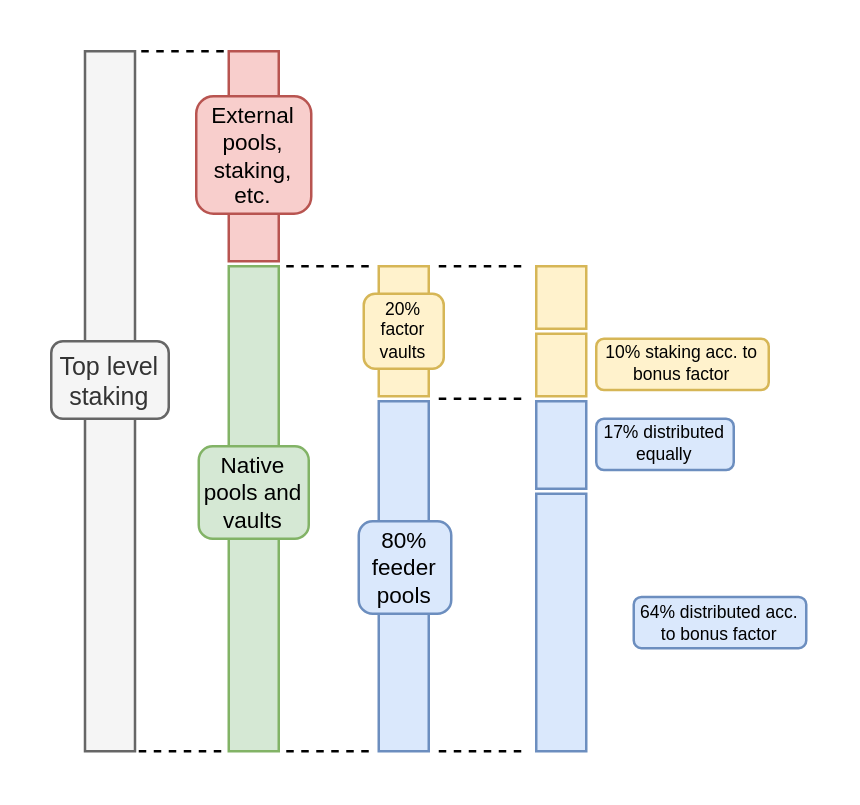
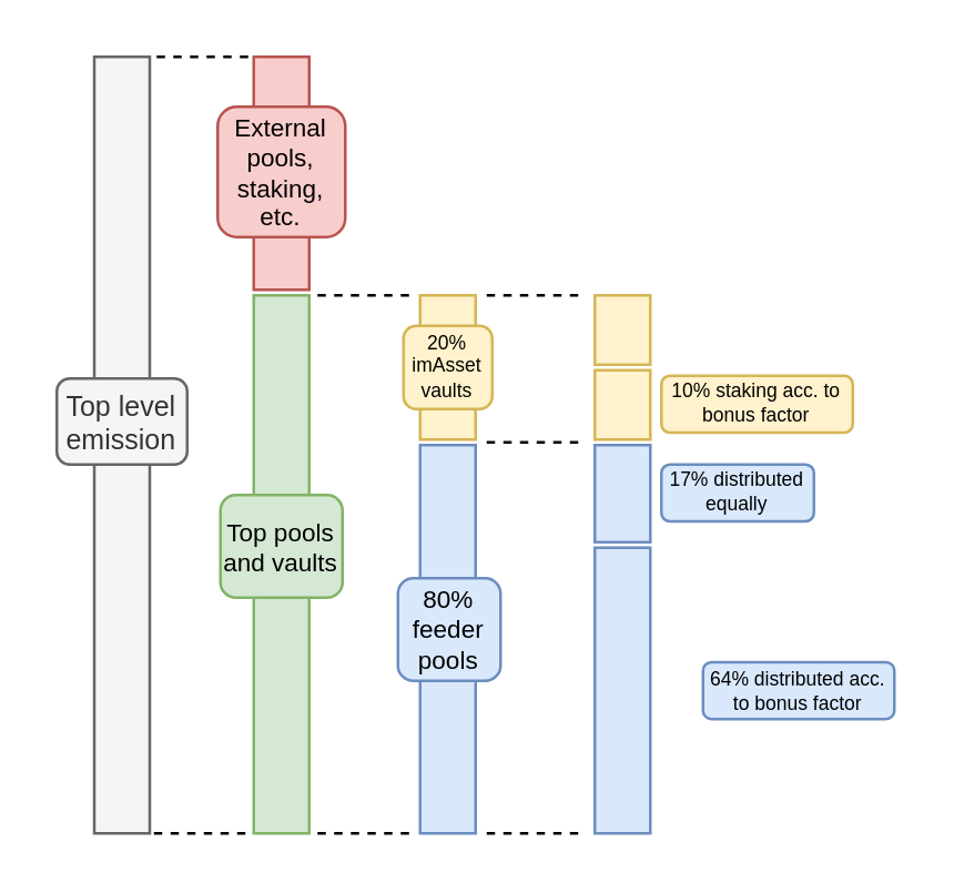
  <mxCell id="0" />
  <mxCell id="1" parent="0" />
  <mxCell id="2" value="" style="rounded=0;whiteSpace=wrap;html=1;fillColor=#d5e8d4;strokeColor=#82b366;" vertex="1" parent="1"><mxGeometry x="91" y="106" width="20" height="194" as="geometry" /></mxCell>
  <mxCell id="3" value="" style="rounded=0;whiteSpace=wrap;html=1;fillColor=#f8cecc;strokeColor=#b85450;" vertex="1" parent="1"><mxGeometry x="91" y="20" width="20" height="84" as="geometry" /></mxCell>
  <mxCell id="4" value="External&lt;br style=&quot;font-size: 9px;&quot;&gt;pools,&lt;br style=&quot;font-size: 9px;&quot;&gt;staking,&lt;br style=&quot;font-size: 9px;&quot;&gt;etc." style="text;html=1;align=center;verticalAlign=middle;whiteSpace=wrap;rounded=1;fillColor=#f8cecc;strokeColor=#b85450;fontSize=9;" vertex="1" parent="1"><mxGeometry x="78" y="38" width="46" height="47" as="geometry" /></mxCell>
  <mxCell id="5" value="" style="rounded=0;whiteSpace=wrap;html=1;fillColor=#f5f5f5;strokeColor=#666666;fontColor=#333333;" vertex="1" parent="1"><mxGeometry x="33.5" y="20" width="20" height="280" as="geometry" /></mxCell>
- <mxCell id="6" value="Top level&lt;br style=&quot;font-size: 10px;&quot;&gt;staking" style="text;html=1;align=center;verticalAlign=middle;whiteSpace=wrap;rounded=1;fillColor=#f5f5f5;strokeColor=#666666;fontColor=#333333;fontSize=10;" vertex="1" parent="1"><mxGeometry x="20" y="136" width="47" height="31" as="geometry" /></mxCell>
- <mxCell id="7" value="Native pools and vaults" style="text;html=1;align=center;verticalAlign=middle;whiteSpace=wrap;rounded=1;fillColor=#d5e8d4;strokeColor=#82b366;fontSize=9;" vertex="1" parent="1"><mxGeometry x="79" y="178" width="44" height="37" as="geometry" /></mxCell>
+ <mxCell id="6" value="Top level&lt;br style=&quot;font-size: 10px;&quot;&gt;emission" style="text;html=1;align=center;verticalAlign=middle;whiteSpace=wrap;rounded=1;fillColor=#f5f5f5;strokeColor=#666666;fontColor=#333333;fontSize=10;" vertex="1" parent="1"><mxGeometry x="20" y="136" width="47" height="31" as="geometry" /></mxCell>
+ <mxCell id="7" value="Top pools and vaults" style="text;html=1;align=center;verticalAlign=middle;whiteSpace=wrap;rounded=1;fillColor=#d5e8d4;strokeColor=#82b366;fontSize=9;" vertex="1" parent="1"><mxGeometry x="79" y="178" width="44" height="37" as="geometry" /></mxCell>
  <mxCell id="8" value="" style="rounded=0;whiteSpace=wrap;html=1;fillColor=#dae8fc;strokeColor=#6c8ebf;" vertex="1" parent="1"><mxGeometry x="151" y="160" width="20" height="140" as="geometry" /></mxCell>
  <mxCell id="9" value="80% feeder pools" style="text;html=1;align=center;verticalAlign=middle;whiteSpace=wrap;rounded=1;fillColor=#dae8fc;strokeColor=#6c8ebf;fontSize=9;" vertex="1" parent="1"><mxGeometry x="143" y="208" width="37" height="37" as="geometry" /></mxCell>
  <mxCell id="10" value="" style="rounded=0;whiteSpace=wrap;html=1;fillColor=#fff2cc;strokeColor=#d6b656;" vertex="1" parent="1"><mxGeometry x="151" y="106" width="20" height="52" as="geometry" /></mxCell>
- <mxCell id="11" value="20%&lt;br&gt;factor vaults" style="text;html=1;align=center;verticalAlign=middle;whiteSpace=wrap;rounded=1;fillColor=#fff2cc;strokeColor=#d6b656;fontSize=7;" vertex="1" parent="1"><mxGeometry x="145" y="117" width="32" height="30" as="geometry" /></mxCell>
+ <mxCell id="11" value="20%&lt;br&gt;imAsset vaults" style="text;html=1;align=center;verticalAlign=middle;whiteSpace=wrap;rounded=1;fillColor=#fff2cc;strokeColor=#d6b656;fontSize=7;" vertex="1" parent="1"><mxGeometry x="145" y="117" width="32" height="30" as="geometry" /></mxCell>
  <mxCell id="12" value="" style="endArrow=none;dashed=1;html=1;fontSize=7;" edge="1" parent="1"><mxGeometry width="50" height="50" relative="1" as="geometry"><mxPoint x="114" y="106" as="sourcePoint" /><mxPoint x="149" y="106" as="targetPoint" /></mxGeometry></mxCell>
  <mxCell id="13" value="" style="endArrow=none;dashed=1;html=1;fontSize=7;" edge="1" parent="1"><mxGeometry width="50" height="50" relative="1" as="geometry"><mxPoint x="56" y="20" as="sourcePoint" /><mxPoint x="91" y="20" as="targetPoint" /></mxGeometry></mxCell>
  <mxCell id="14" value="" style="rounded=0;whiteSpace=wrap;html=1;fillColor=#fff2cc;strokeColor=#d6b656;" vertex="1" parent="1"><mxGeometry x="214" y="106" width="20" height="25" as="geometry" /></mxCell>
  <mxCell id="15" value="" style="endArrow=none;dashed=1;html=1;fontSize=7;" edge="1" parent="1"><mxGeometry width="50" height="50" relative="1" as="geometry"><mxPoint x="175" y="106" as="sourcePoint" /><mxPoint x="210" y="106" as="targetPoint" /></mxGeometry></mxCell>
  <mxCell id="16" value="" style="rounded=0;whiteSpace=wrap;html=1;fillColor=#fff2cc;strokeColor=#d6b656;" vertex="1" parent="1"><mxGeometry x="214" y="133" width="20" height="25" as="geometry" /></mxCell>
  <mxCell id="17" value="" style="rounded=0;whiteSpace=wrap;html=1;fillColor=#dae8fc;strokeColor=#6c8ebf;" vertex="1" parent="1"><mxGeometry x="214" y="160" width="20" height="35" as="geometry" /></mxCell>
  <mxCell id="18" value="" style="rounded=0;whiteSpace=wrap;html=1;fillColor=#dae8fc;strokeColor=#6c8ebf;" vertex="1" parent="1"><mxGeometry x="214" y="197" width="20" height="103" as="geometry" /></mxCell>
  <mxCell id="19" value="10% staking acc. to bonus factor" style="text;html=1;align=center;verticalAlign=middle;whiteSpace=wrap;rounded=1;fillColor=#fff2cc;strokeColor=#d6b656;fontSize=7;" vertex="1" parent="1"><mxGeometry x="238" y="135" width="69" height="20.5" as="geometry" /></mxCell>
  <mxCell id="20" value="" style="endArrow=none;dashed=1;html=1;fontSize=7;" edge="1" parent="1"><mxGeometry width="50" height="50" relative="1" as="geometry"><mxPoint x="175" y="159" as="sourcePoint" /><mxPoint x="210" y="159" as="targetPoint" /></mxGeometry></mxCell>
  <mxCell id="21" value="17% distributed equally" style="text;html=1;align=center;verticalAlign=middle;whiteSpace=wrap;rounded=1;fillColor=#dae8fc;strokeColor=#6c8ebf;fontSize=7;" vertex="1" parent="1"><mxGeometry x="238" y="167" width="55" height="20.5" as="geometry" /></mxCell>
  <mxCell id="22" value="64% distributed acc. to bonus factor" style="text;html=1;align=center;verticalAlign=middle;whiteSpace=wrap;rounded=1;fillColor=#dae8fc;strokeColor=#6c8ebf;fontSize=7;" vertex="1" parent="1"><mxGeometry x="253" y="238.25" width="69" height="20.5" as="geometry" /></mxCell>
  <mxCell id="23" value="" style="endArrow=none;dashed=1;html=1;fontSize=7;" edge="1" parent="1"><mxGeometry width="50" height="50" relative="1" as="geometry"><mxPoint x="55" y="300" as="sourcePoint" /><mxPoint x="90" y="300" as="targetPoint" /></mxGeometry></mxCell>
  <mxCell id="24" value="" style="endArrow=none;dashed=1;html=1;fontSize=7;" edge="1" parent="1"><mxGeometry width="50" height="50" relative="1" as="geometry"><mxPoint x="114" y="300" as="sourcePoint" /><mxPoint x="149" y="300" as="targetPoint" /></mxGeometry></mxCell>
  <mxCell id="25" value="" style="endArrow=none;dashed=1;html=1;fontSize=7;" edge="1" parent="1"><mxGeometry width="50" height="50" relative="1" as="geometry"><mxPoint x="175" y="300" as="sourcePoint" /><mxPoint x="210" y="300" as="targetPoint" /></mxGeometry></mxCell>
